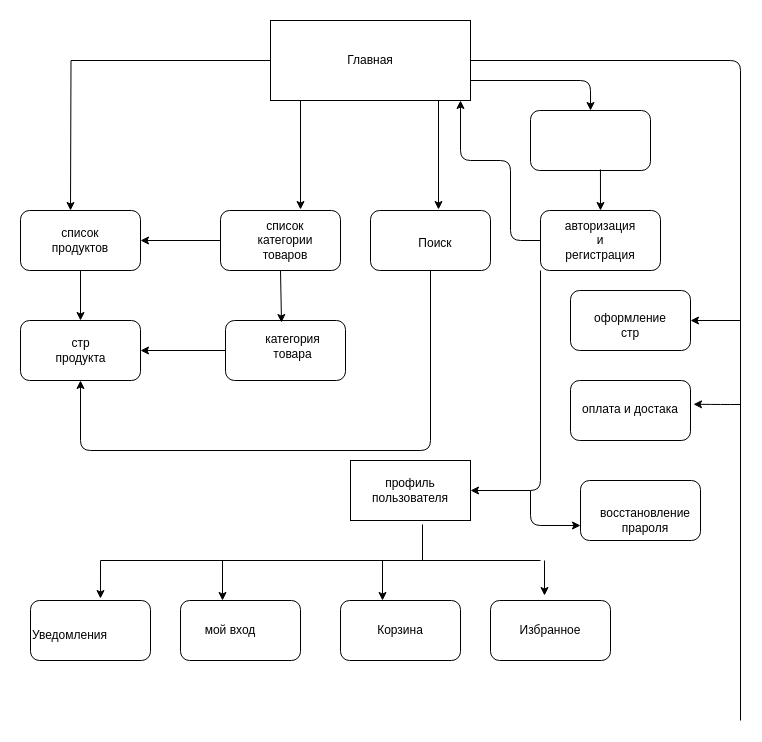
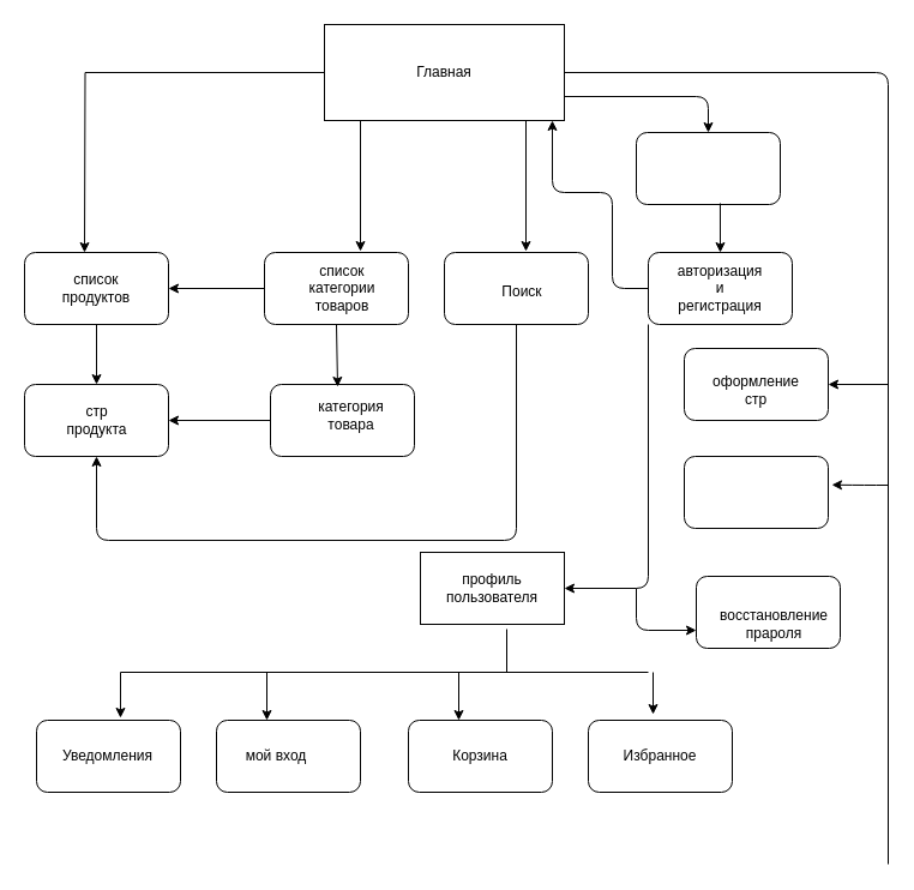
  <mxCell id="0" />
  <mxCell id="1" parent="0" />
  <mxCell id="2" style="edgeStyle=orthogonalEdgeStyle;rounded=0;orthogonalLoop=1;jettySize=auto;html=1;" edge="1" parent="1" source="3"><mxGeometry relative="1" as="geometry"><mxPoint x="70" y="210" as="targetPoint" /></mxGeometry></mxCell>
  <mxCell id="3" value="" style="rounded=0;whiteSpace=wrap;html=1;" vertex="1" parent="1"><mxGeometry x="270" y="20" width="200" height="80" as="geometry" /></mxCell>
  <mxCell id="4" value="Главная" style="text;html=1;strokeColor=none;fillColor=none;align=center;verticalAlign=middle;whiteSpace=wrap;rounded=0;" vertex="1" parent="1"><mxGeometry x="310" y="45" width="120" height="30" as="geometry" /></mxCell>
  <mxCell id="5" value="" style="rounded=1;whiteSpace=wrap;html=1;" vertex="1" parent="1"><mxGeometry x="20" y="210" width="120" height="60" as="geometry" /></mxCell>
  <mxCell id="6" value="список продуктов" style="text;html=1;strokeColor=none;fillColor=none;align=center;verticalAlign=middle;whiteSpace=wrap;rounded=0;" vertex="1" parent="1"><mxGeometry x="45" y="220" width="70" height="40" as="geometry" /></mxCell>
  <mxCell id="7" value="" style="endArrow=classic;html=1;" edge="1" parent="1"><mxGeometry width="50" height="50" relative="1" as="geometry"><mxPoint x="300" y="100" as="sourcePoint" /><mxPoint x="300" y="209" as="targetPoint" /></mxGeometry></mxCell>
  <mxCell id="8" value="" style="rounded=1;whiteSpace=wrap;html=1;" vertex="1" parent="1"><mxGeometry x="220" y="210" width="120" height="60" as="geometry" /></mxCell>
  <mxCell id="9" value="список категории товаров" style="text;html=1;strokeColor=none;fillColor=none;align=center;verticalAlign=middle;whiteSpace=wrap;rounded=0;" vertex="1" parent="1"><mxGeometry x="250" y="225" width="70" height="30" as="geometry" /></mxCell>
  <mxCell id="10" value="" style="rounded=1;whiteSpace=wrap;html=1;" vertex="1" parent="1"><mxGeometry x="370" y="210" width="120" height="60" as="geometry" /></mxCell>
  <mxCell id="11" value="" style="endArrow=classic;html=1;exitX=0.84;exitY=1;exitDx=0;exitDy=0;exitPerimeter=0;" edge="1" parent="1" source="3"><mxGeometry width="50" height="50" relative="1" as="geometry"><mxPoint x="438" y="105" as="sourcePoint" /><mxPoint x="438" y="209" as="targetPoint" /></mxGeometry></mxCell>
  <mxCell id="12" value="Поиск" style="text;html=1;strokeColor=none;fillColor=none;align=center;verticalAlign=middle;whiteSpace=wrap;rounded=0;" vertex="1" parent="1"><mxGeometry x="400" y="225" width="70" height="35" as="geometry" /></mxCell>
  <mxCell id="13" value="" style="rounded=1;whiteSpace=wrap;html=1;" vertex="1" parent="1"><mxGeometry x="20" y="320" width="120" height="60" as="geometry" /></mxCell>
  <mxCell id="14" value="" style="endArrow=classic;html=1;exitX=0.5;exitY=1;exitDx=0;exitDy=0;" edge="1" parent="1" source="5" target="13"><mxGeometry width="50" height="50" relative="1" as="geometry"><mxPoint x="360" y="400" as="sourcePoint" /><mxPoint x="360" y="500" as="targetPoint" /></mxGeometry></mxCell>
  <mxCell id="15" value="стр продукта" style="text;html=1;strokeColor=none;fillColor=none;align=center;verticalAlign=middle;whiteSpace=wrap;rounded=0;" vertex="1" parent="1"><mxGeometry x="52.5" y="337.5" width="55" height="25" as="geometry" /></mxCell>
  <mxCell id="16" value="" style="rounded=1;whiteSpace=wrap;html=1;" vertex="1" parent="1"><mxGeometry x="225" y="320" width="120" height="60" as="geometry" /></mxCell>
  <mxCell id="17" value="категория товара" style="text;html=1;strokeColor=none;fillColor=none;align=center;verticalAlign=middle;whiteSpace=wrap;rounded=0;" vertex="1" parent="1"><mxGeometry x="245" y="320" width="95" height="52.5" as="geometry" /></mxCell>
  <mxCell id="18" value="" style="endArrow=classic;html=1;exitX=0.5;exitY=1;exitDx=0;exitDy=0;entryX=0.379;entryY=0.038;entryDx=0;entryDy=0;entryPerimeter=0;" edge="1" parent="1" source="8" target="17"><mxGeometry width="50" height="50" relative="1" as="geometry"><mxPoint x="360" y="280" as="sourcePoint" /><mxPoint x="410" y="230" as="targetPoint" /></mxGeometry></mxCell>
  <mxCell id="19" value="" style="endArrow=classic;html=1;entryX=1;entryY=0.5;entryDx=0;entryDy=0;exitX=0;exitY=0.5;exitDx=0;exitDy=0;" edge="1" parent="1" source="8" target="5"><mxGeometry width="50" height="50" relative="1" as="geometry"><mxPoint x="360" y="300" as="sourcePoint" /><mxPoint x="410" y="250" as="targetPoint" /></mxGeometry></mxCell>
  <mxCell id="20" value="" style="endArrow=classic;html=1;entryX=1;entryY=0.5;entryDx=0;entryDy=0;exitX=0;exitY=0.5;exitDx=0;exitDy=0;" edge="1" parent="1" source="16" target="13"><mxGeometry width="50" height="50" relative="1" as="geometry"><mxPoint x="360" y="300" as="sourcePoint" /><mxPoint x="410" y="250" as="targetPoint" /></mxGeometry></mxCell>
  <mxCell id="21" value="" style="endArrow=none;html=1;entryX=1;entryY=0.5;entryDx=0;entryDy=0;" edge="1" parent="1" target="3"><mxGeometry width="50" height="50" relative="1" as="geometry"><mxPoint x="740" y="720" as="sourcePoint" /><mxPoint x="530" y="90" as="targetPoint" /><Array as="points"><mxPoint x="740" y="60" /></Array></mxGeometry></mxCell>
  <mxCell id="22" value="" style="rounded=1;whiteSpace=wrap;html=1;" vertex="1" parent="1"><mxGeometry x="570" y="290" width="120" height="60" as="geometry" /></mxCell>
  <mxCell id="23" value="" style="endArrow=classic;html=1;exitX=0.5;exitY=1;exitDx=0;exitDy=0;entryX=0.5;entryY=1;entryDx=0;entryDy=0;" edge="1" parent="1" source="10" target="13"><mxGeometry width="50" height="50" relative="1" as="geometry"><mxPoint x="360" y="260" as="sourcePoint" /><mxPoint x="430" y="460" as="targetPoint" /><Array as="points"><mxPoint x="430" y="450" /><mxPoint x="80" y="450" /></Array></mxGeometry></mxCell>
  <mxCell id="24" value="оформление стр" style="text;html=1;strokeColor=none;fillColor=none;align=center;verticalAlign=middle;whiteSpace=wrap;rounded=0;" vertex="1" parent="1"><mxGeometry x="610" y="315" width="40" height="20" as="geometry" /></mxCell>
  <mxCell id="25" style="edgeStyle=orthogonalEdgeStyle;rounded=0;orthogonalLoop=1;jettySize=auto;html=1;" edge="1" parent="1" target="22"><mxGeometry relative="1" as="geometry"><mxPoint x="740" y="250" as="sourcePoint" /><Array as="points"><mxPoint x="740" y="320" /></Array></mxGeometry></mxCell>
  <mxCell id="26" value="" style="rounded=1;whiteSpace=wrap;html=1;" vertex="1" parent="1"><mxGeometry x="570" y="380" width="120" height="60" as="geometry" /></mxCell>
- <mxCell id="27" value="оплата и достака" style="text;html=1;strokeColor=none;fillColor=none;align=center;verticalAlign=middle;whiteSpace=wrap;rounded=0;" vertex="1" parent="1"><mxGeometry x="580" y="392.5" width="100" height="33.75" as="geometry" /></mxCell>
  <mxCell id="28" value="" style="endArrow=classic;html=1;entryX=1.025;entryY=0.396;entryDx=0;entryDy=0;entryPerimeter=0;" edge="1" parent="1" target="26"><mxGeometry width="50" height="50" relative="1" as="geometry"><mxPoint x="740" y="404" as="sourcePoint" /><mxPoint x="590" y="120" as="targetPoint" /><Array as="points"><mxPoint x="720" y="404" /></Array></mxGeometry></mxCell>
  <mxCell id="29" value="" style="endArrow=classic;html=1;exitX=1;exitY=0.75;exitDx=0;exitDy=0;" edge="1" parent="1" source="3" target="30"><mxGeometry width="50" height="50" relative="1" as="geometry"><mxPoint x="360" y="210" as="sourcePoint" /><mxPoint x="590" y="120" as="targetPoint" /><Array as="points"><mxPoint x="590" y="80" /></Array></mxGeometry></mxCell>
  <mxCell id="30" value="" style="rounded=1;whiteSpace=wrap;html=1;" vertex="1" parent="1"><mxGeometry x="530" y="110" width="120" height="60" as="geometry" /></mxCell>
  <mxCell id="31" value="" style="rounded=1;whiteSpace=wrap;html=1;" vertex="1" parent="1"><mxGeometry x="540" y="210" width="120" height="60" as="geometry" /></mxCell>
  <mxCell id="32" value="авторизация и регистрация" style="text;html=1;strokeColor=none;fillColor=none;align=center;verticalAlign=middle;whiteSpace=wrap;rounded=0;" vertex="1" parent="1"><mxGeometry x="580" y="230" width="40" height="20" as="geometry" /></mxCell>
  <mxCell id="33" value="" style="endArrow=classic;html=1;entryX=0.95;entryY=1;entryDx=0;entryDy=0;entryPerimeter=0;exitX=0;exitY=0.5;exitDx=0;exitDy=0;" edge="1" parent="1" source="31" target="3"><mxGeometry width="50" height="50" relative="1" as="geometry"><mxPoint x="360" y="230" as="sourcePoint" /><mxPoint x="410" y="180" as="targetPoint" /><Array as="points"><mxPoint x="510" y="240" /><mxPoint x="510" y="160" /><mxPoint x="460" y="160" /></Array></mxGeometry></mxCell>
  <mxCell id="34" value="" style="endArrow=classic;html=1;entryX=0.5;entryY=0;entryDx=0;entryDy=0;exitX=0.583;exitY=0.983;exitDx=0;exitDy=0;exitPerimeter=0;" edge="1" parent="1" source="30" target="31"><mxGeometry width="50" height="50" relative="1" as="geometry"><mxPoint x="360" y="230" as="sourcePoint" /><mxPoint x="410" y="180" as="targetPoint" /></mxGeometry></mxCell>
  <mxCell id="35" value="" style="rounded=0;whiteSpace=wrap;html=1;" vertex="1" parent="1"><mxGeometry x="350" y="460" width="120" height="60" as="geometry" /></mxCell>
  <mxCell id="36" value="" style="endArrow=classic;html=1;exitX=0;exitY=1;exitDx=0;exitDy=0;entryX=1;entryY=0.5;entryDx=0;entryDy=0;" edge="1" parent="1" source="31" target="35"><mxGeometry width="50" height="50" relative="1" as="geometry"><mxPoint x="360" y="450" as="sourcePoint" /><mxPoint x="470" y="390" as="targetPoint" /><Array as="points"><mxPoint x="540" y="490" /></Array></mxGeometry></mxCell>
  <mxCell id="37" value="профиль пользователя" style="text;html=1;strokeColor=none;fillColor=none;align=center;verticalAlign=middle;whiteSpace=wrap;rounded=0;" vertex="1" parent="1"><mxGeometry x="390" y="480" width="40" height="20" as="geometry" /></mxCell>
  <mxCell id="38" value="" style="rounded=1;whiteSpace=wrap;html=1;" vertex="1" parent="1"><mxGeometry x="180" y="600" width="120" height="60" as="geometry" /></mxCell>
  <mxCell id="39" value="" style="rounded=1;whiteSpace=wrap;html=1;" vertex="1" parent="1"><mxGeometry x="340" y="600" width="120" height="60" as="geometry" /></mxCell>
  <mxCell id="40" value="" style="rounded=1;whiteSpace=wrap;html=1;" vertex="1" parent="1"><mxGeometry x="490" y="600" width="120" height="60" as="geometry" /></mxCell>
  <mxCell id="41" value="" style="endArrow=none;html=1;" edge="1" parent="1"><mxGeometry width="50" height="50" relative="1" as="geometry"><mxPoint x="100" y="560" as="sourcePoint" /><mxPoint x="540" y="560" as="targetPoint" /></mxGeometry></mxCell>
  <mxCell id="42" value="" style="endArrow=classic;html=1;" edge="1" parent="1"><mxGeometry width="50" height="50" relative="1" as="geometry"><mxPoint x="222" y="560" as="sourcePoint" /><mxPoint x="222" y="600" as="targetPoint" /></mxGeometry></mxCell>
  <mxCell id="43" value="" style="endArrow=classic;html=1;entryX=0.35;entryY=0;entryDx=0;entryDy=0;entryPerimeter=0;" edge="1" parent="1" target="39"><mxGeometry width="50" height="50" relative="1" as="geometry"><mxPoint x="382" y="560" as="sourcePoint" /><mxPoint x="410" y="510" as="targetPoint" /></mxGeometry></mxCell>
  <mxCell id="44" value="" style="endArrow=classic;html=1;entryX=0.45;entryY=-0.083;entryDx=0;entryDy=0;entryPerimeter=0;" edge="1" parent="1" target="40"><mxGeometry width="50" height="50" relative="1" as="geometry"><mxPoint x="544" y="560" as="sourcePoint" /><mxPoint x="410" y="510" as="targetPoint" /></mxGeometry></mxCell>
  <mxCell id="45" value="" style="endArrow=none;html=1;entryX=0.6;entryY=1.067;entryDx=0;entryDy=0;entryPerimeter=0;" edge="1" parent="1" target="35"><mxGeometry width="50" height="50" relative="1" as="geometry"><mxPoint x="422" y="560" as="sourcePoint" /><mxPoint x="410" y="510" as="targetPoint" /></mxGeometry></mxCell>
  <mxCell id="46" value="" style="rounded=1;whiteSpace=wrap;html=1;" vertex="1" parent="1"><mxGeometry x="30" y="600" width="120" height="60" as="geometry" /></mxCell>
  <mxCell id="47" value="" style="endArrow=classic;html=1;entryX=0.583;entryY=-0.033;entryDx=0;entryDy=0;entryPerimeter=0;" edge="1" parent="1" target="46"><mxGeometry width="50" height="50" relative="1" as="geometry"><mxPoint x="100" y="560" as="sourcePoint" /><mxPoint x="410" y="510" as="targetPoint" /></mxGeometry></mxCell>
- <mxCell id="48" value="Уведомления" style="text;html=1;strokeColor=none;fillColor=none;align=center;verticalAlign=middle;whiteSpace=wrap;rounded=0;" vertex="1" parent="1"><mxGeometry x="32.5" y="625" width="72.5" height="20" as="geometry" /></mxCell>
+ <mxCell id="48" value="Уведомления" style="text;html=1;strokeColor=none;fillColor=none;align=center;verticalAlign=middle;whiteSpace=wrap;rounded=0;" vertex="1" parent="1"><mxGeometry x="52.5" y="620" width="72.5" height="20" as="geometry" /></mxCell>
  <mxCell id="49" value="мой вход" style="text;html=1;strokeColor=none;fillColor=none;align=center;verticalAlign=middle;whiteSpace=wrap;rounded=0;" vertex="1" parent="1"><mxGeometry x="200" y="620" width="60" height="20" as="geometry" /></mxCell>
  <mxCell id="50" value="Корзина" style="text;html=1;strokeColor=none;fillColor=none;align=center;verticalAlign=middle;whiteSpace=wrap;rounded=0;" vertex="1" parent="1"><mxGeometry x="380" y="620" width="40" height="20" as="geometry" /></mxCell>
  <mxCell id="51" value="Избранное" style="text;html=1;strokeColor=none;fillColor=none;align=center;verticalAlign=middle;whiteSpace=wrap;rounded=0;" vertex="1" parent="1"><mxGeometry x="530" y="620" width="40" height="20" as="geometry" /></mxCell>
  <mxCell id="52" value="" style="rounded=1;whiteSpace=wrap;html=1;" vertex="1" parent="1"><mxGeometry x="580" y="480" width="120" height="60" as="geometry" /></mxCell>
  <mxCell id="53" value="" style="endArrow=classic;html=1;entryX=0;entryY=0.75;entryDx=0;entryDy=0;" edge="1" parent="1" target="52"><mxGeometry width="50" height="50" relative="1" as="geometry"><mxPoint x="530" y="490" as="sourcePoint" /><mxPoint x="410" y="360" as="targetPoint" /><Array as="points"><mxPoint x="530" y="525" /></Array></mxGeometry></mxCell>
  <mxCell id="54" value="восстановление прароля" style="text;html=1;strokeColor=none;fillColor=none;align=center;verticalAlign=middle;whiteSpace=wrap;rounded=0;" vertex="1" parent="1"><mxGeometry x="625" y="510" width="40" height="20" as="geometry" /></mxCell>
